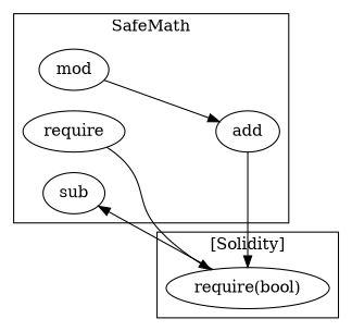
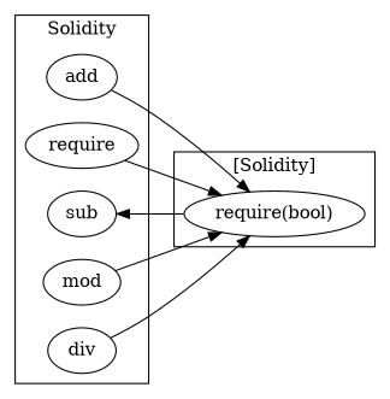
  strict digraph {
    rankdir=LR
    n1 [label=add]
    n2 [label=require]
    n3 [label=sub]
    n4 [label=mod]
+   n5 [label=div]
    "require(bool)"
    subgraph cluster_1 {
-     label=SafeMath
+     label=Solidity
      n1
      n2
      n3
      n4
+     n5
    }
    subgraph cluster_2 {
      label="[Solidity]"
      "require(bool)"
    }
    n1 -> "require(bool)"
    n2 -> "require(bool)"
-   n4 -> n1
+   n4 -> "require(bool)"
+   n5 -> "require(bool)"
    "require(bool)" -> n3
  }
